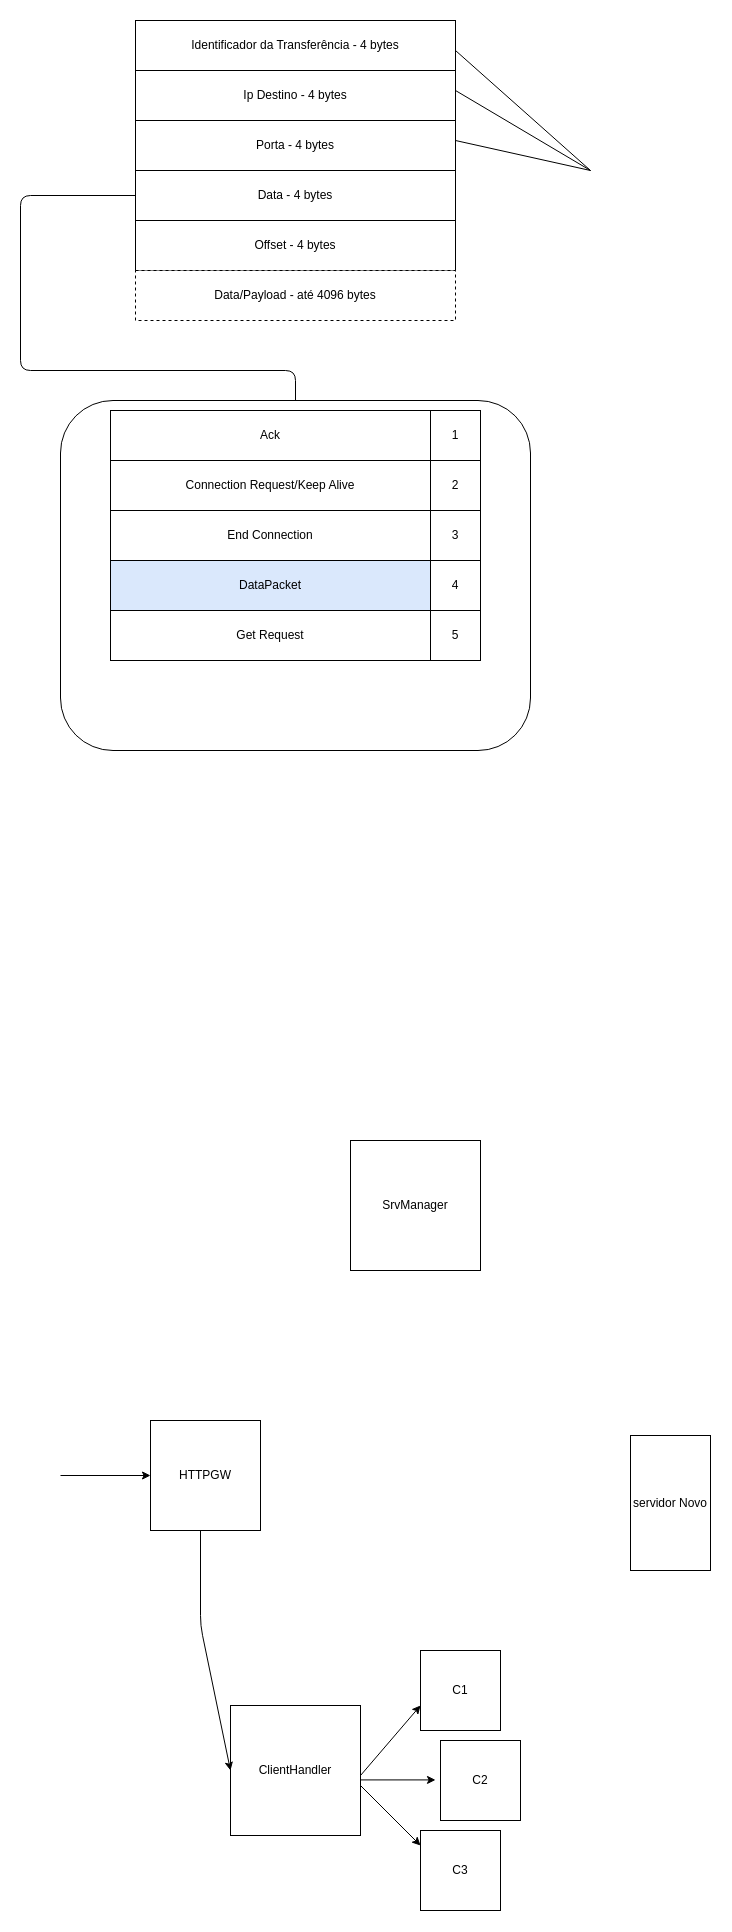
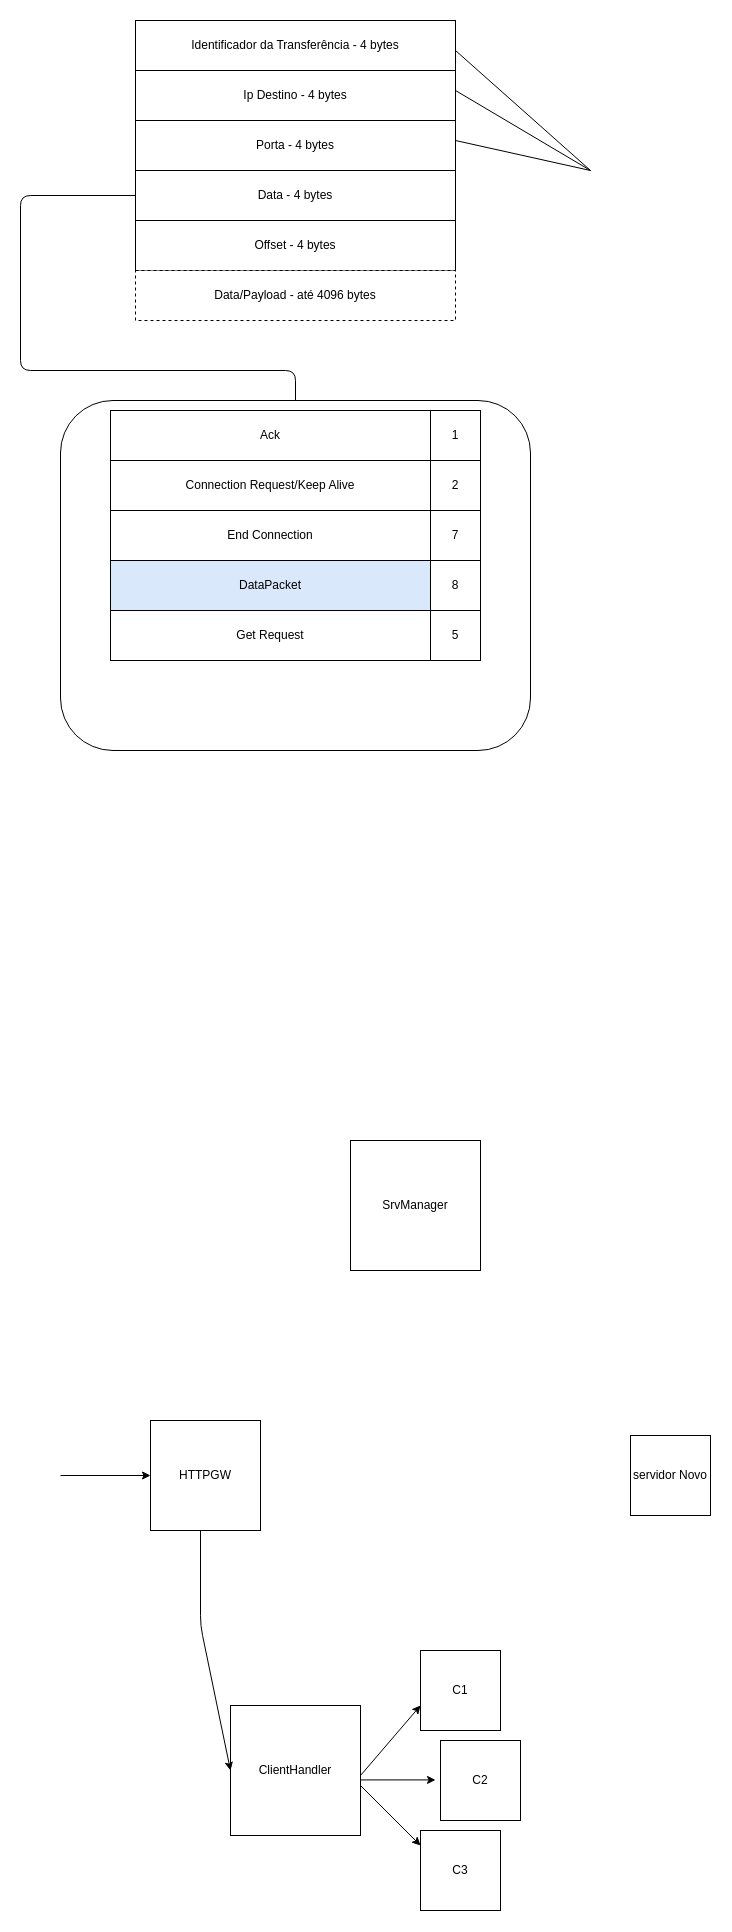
  <mxCell id="0" />
  <mxCell id="1" parent="0" />
  <mxCell id="2" value="" style="rounded=1;whiteSpace=wrap;html=1;fillColor=none;" vertex="1" parent="1"><mxGeometry x="60" y="400" width="470" height="350" as="geometry" /></mxCell>
  <mxCell id="3" value="Ip Destino - 4 bytes" style="rounded=0;whiteSpace=wrap;html=1;" vertex="1" parent="1"><mxGeometry x="135" y="70" width="320" height="50" as="geometry" /></mxCell>
  <mxCell id="4" value="Offset - 4 bytes" style="rounded=0;whiteSpace=wrap;html=1;" vertex="1" parent="1"><mxGeometry x="135" y="220" width="320" height="50" as="geometry" /></mxCell>
  <mxCell id="5" value="Data - 4 bytes" style="rounded=0;whiteSpace=wrap;html=1;" vertex="1" parent="1"><mxGeometry x="135" y="170" width="320" height="50" as="geometry" /></mxCell>
  <mxCell id="6" value="Data/Payload - até 4096 bytes" style="rounded=0;whiteSpace=wrap;html=1;dashed=1;" vertex="1" parent="1"><mxGeometry x="135" y="270" width="320" height="50" as="geometry" /></mxCell>
  <mxCell id="7" value="Identificador da Transferência - 4 bytes" style="rounded=0;whiteSpace=wrap;html=1;" vertex="1" parent="1"><mxGeometry x="135" y="20" width="320" height="50" as="geometry" /></mxCell>
  <mxCell id="8" value="Connection Request/Keep Alive" style="rounded=0;whiteSpace=wrap;html=1;" vertex="1" parent="1"><mxGeometry x="110" y="460" width="320" height="50" as="geometry" /></mxCell>
  <mxCell id="9" value="Ack" style="rounded=0;whiteSpace=wrap;html=1;" vertex="1" parent="1"><mxGeometry x="110" y="410" width="320" height="50" as="geometry" /></mxCell>
  <mxCell id="10" value="End Connection" style="rounded=0;whiteSpace=wrap;html=1;" vertex="1" parent="1"><mxGeometry x="110" y="510" width="320" height="50" as="geometry" /></mxCell>
  <mxCell id="11" value="DataPacket" style="rounded=0;whiteSpace=wrap;html=1;fillColor=#dae8fc;" vertex="1" parent="1"><mxGeometry x="110" y="560" width="320" height="50" as="geometry" /></mxCell>
  <mxCell id="12" value="1" style="rounded=0;whiteSpace=wrap;html=1;" vertex="1" parent="1"><mxGeometry x="430" y="410" width="50" height="50" as="geometry" /></mxCell>
  <mxCell id="13" value="2" style="rounded=0;whiteSpace=wrap;html=1;" vertex="1" parent="1"><mxGeometry x="430" y="460" width="50" height="50" as="geometry" /></mxCell>
- <mxCell id="14" value="3" style="rounded=0;whiteSpace=wrap;html=1;" vertex="1" parent="1"><mxGeometry x="430" y="510" width="50" height="50" as="geometry" /></mxCell>
- <mxCell id="15" value="4" style="rounded=0;whiteSpace=wrap;html=1;" vertex="1" parent="1"><mxGeometry x="430" y="560" width="50" height="50" as="geometry" /></mxCell>
+ <mxCell id="14" value="7" style="rounded=0;whiteSpace=wrap;html=1;" vertex="1" parent="1"><mxGeometry x="430" y="510" width="50" height="50" as="geometry" /></mxCell>
+ <mxCell id="15" value="8" style="rounded=0;whiteSpace=wrap;html=1;" vertex="1" parent="1"><mxGeometry x="430" y="560" width="50" height="50" as="geometry" /></mxCell>
  <mxCell id="16" value="" style="endArrow=none;html=1;entryX=0;entryY=0.5;entryDx=0;entryDy=0;exitX=0.5;exitY=0;exitDx=0;exitDy=0;" edge="1" parent="1" source="2" target="5"><mxGeometry width="50" height="50" relative="1" as="geometry"><mxPoint x="270" y="370" as="sourcePoint" /><mxPoint x="-10" y="280" as="targetPoint" /><Array as="points"><mxPoint x="295" y="370" /><mxPoint x="20" y="370" /><mxPoint x="20" y="195" /></Array></mxGeometry></mxCell>
  <mxCell id="17" value="Porta - 4 bytes" style="rounded=0;whiteSpace=wrap;html=1;" vertex="1" parent="1"><mxGeometry x="135" y="120" width="320" height="50" as="geometry" /></mxCell>
  <mxCell id="18" value="Get Request" style="rounded=0;whiteSpace=wrap;html=1;" vertex="1" parent="1"><mxGeometry x="110" y="610" width="320" height="50" as="geometry" /></mxCell>
  <mxCell id="19" value="5" style="rounded=0;whiteSpace=wrap;html=1;" vertex="1" parent="1"><mxGeometry x="430" y="610" width="50" height="50" as="geometry" /></mxCell>
  <mxCell id="20" value="" style="endArrow=none;html=1;" edge="1" parent="1"><mxGeometry width="50" height="50" relative="1" as="geometry"><mxPoint x="455" y="50" as="sourcePoint" /><mxPoint x="590" y="170" as="targetPoint" /></mxGeometry></mxCell>
  <mxCell id="21" value="" style="endArrow=none;html=1;" edge="1" parent="1"><mxGeometry width="50" height="50" relative="1" as="geometry"><mxPoint x="455" y="90" as="sourcePoint" /><mxPoint x="590" y="170" as="targetPoint" /></mxGeometry></mxCell>
  <mxCell id="22" value="" style="endArrow=none;html=1;" edge="1" parent="1"><mxGeometry width="50" height="50" relative="1" as="geometry"><mxPoint x="455" y="140" as="sourcePoint" /><mxPoint x="590" y="170" as="targetPoint" /><Array as="points"><mxPoint x="590" y="170" /></Array></mxGeometry></mxCell>
  <mxCell id="23" value="HTTPGW" style="whiteSpace=wrap;html=1;aspect=fixed;fillColor=#ffffff;" vertex="1" parent="1"><mxGeometry x="150" y="1420" width="110" height="110" as="geometry" /></mxCell>
  <mxCell id="24" value="SrvManager" style="whiteSpace=wrap;html=1;aspect=fixed;fillColor=#ffffff;" vertex="1" parent="1"><mxGeometry x="350" y="1140" width="130" height="130" as="geometry" /></mxCell>
  <mxCell id="25" value="ClientHandler" style="whiteSpace=wrap;html=1;aspect=fixed;fillColor=#ffffff;" vertex="1" parent="1"><mxGeometry x="230" y="1705" width="130" height="130" as="geometry" /></mxCell>
  <mxCell id="26" value="" style="endArrow=classic;html=1;exitX=0.5;exitY=0;exitDx=0;exitDy=0;entryX=0;entryY=0.5;entryDx=0;entryDy=0;" edge="1" parent="1" target="25"><mxGeometry width="50" height="50" relative="1" as="geometry"><mxPoint x="200" y="1530" as="sourcePoint" /><mxPoint x="370" y="1430" as="targetPoint" /><Array as="points"><mxPoint x="200" y="1625" /></Array></mxGeometry></mxCell>
  <mxCell id="27" value="" style="endArrow=classic;html=1;entryX=0;entryY=0.5;entryDx=0;entryDy=0;" edge="1" parent="1" target="23"><mxGeometry width="50" height="50" relative="1" as="geometry"><mxPoint x="60" y="1475" as="sourcePoint" /><mxPoint x="-20" y="1430" as="targetPoint" /></mxGeometry></mxCell>
  <mxCell id="28" value="" style="endArrow=classic;html=1;" edge="1" parent="1"><mxGeometry width="50" height="50" relative="1" as="geometry"><mxPoint x="360" y="1775" as="sourcePoint" /><mxPoint x="420" y="1705" as="targetPoint" /></mxGeometry></mxCell>
  <mxCell id="29" value="" style="endArrow=classic;html=1;" edge="1" parent="1"><mxGeometry width="50" height="50" relative="1" as="geometry"><mxPoint x="360" y="1779.41" as="sourcePoint" /><mxPoint x="435" y="1779.41" as="targetPoint" /></mxGeometry></mxCell>
  <mxCell id="30" value="" style="endArrow=classic;html=1;" edge="1" parent="1"><mxGeometry width="50" height="50" relative="1" as="geometry"><mxPoint x="360" y="1785" as="sourcePoint" /><mxPoint x="420" y="1845" as="targetPoint" /></mxGeometry></mxCell>
  <mxCell id="31" value="C1" style="whiteSpace=wrap;html=1;aspect=fixed;fillColor=#ffffff;" vertex="1" parent="1"><mxGeometry x="420" y="1650" width="80" height="80" as="geometry" /></mxCell>
  <mxCell id="32" value="C2" style="whiteSpace=wrap;html=1;aspect=fixed;fillColor=#ffffff;" vertex="1" parent="1"><mxGeometry x="440" y="1740" width="80" height="80" as="geometry" /></mxCell>
  <mxCell id="33" value="C3" style="whiteSpace=wrap;html=1;aspect=fixed;fillColor=#ffffff;" vertex="1" parent="1"><mxGeometry x="420" y="1830" width="80" height="80" as="geometry" /></mxCell>
- <mxCell id="34" value="servidor Novo" style="whiteSpace=wrap;html=1;aspect=fixed;fillColor=#ffffff;" vertex="1" parent="1"><mxGeometry x="630" y="1435" width="80" height="135" as="geometry" /></mxCell>
+ <mxCell id="34" value="servidor Novo" style="whiteSpace=wrap;html=1;aspect=fixed;fillColor=#ffffff;" vertex="1" parent="1"><mxGeometry x="630" y="1435" width="80" height="80" as="geometry" /></mxCell>
